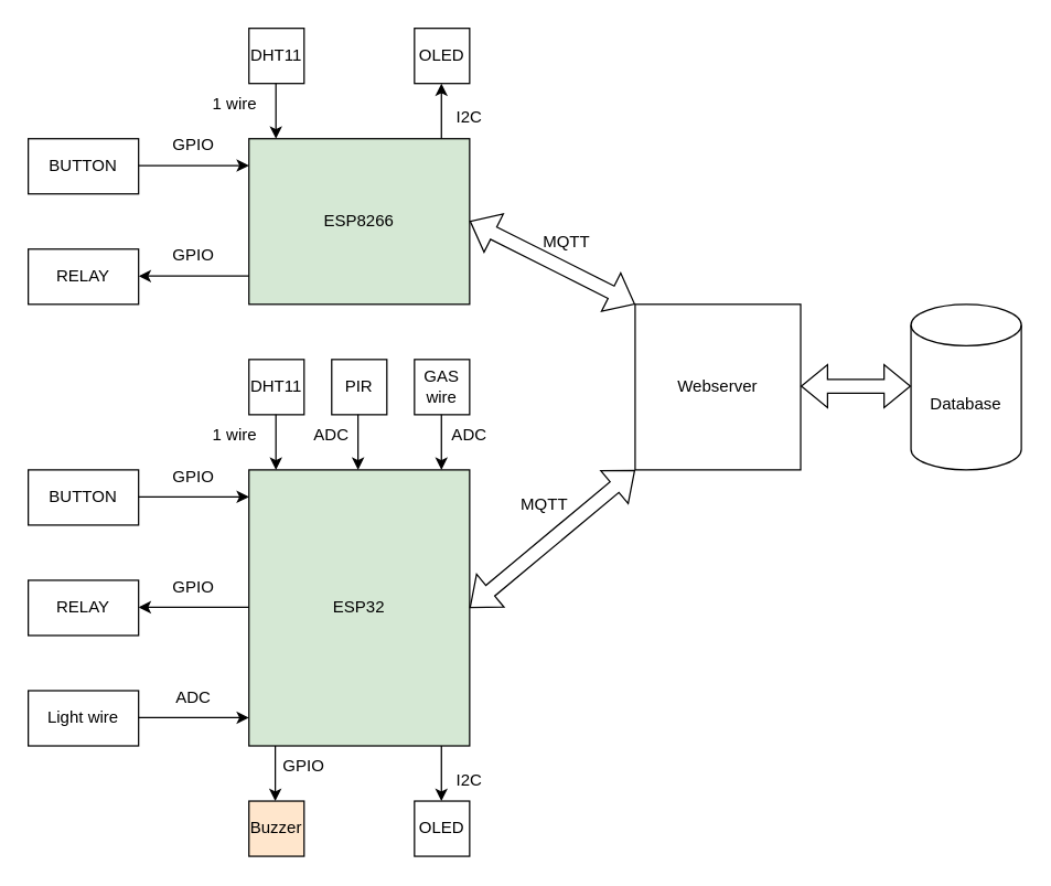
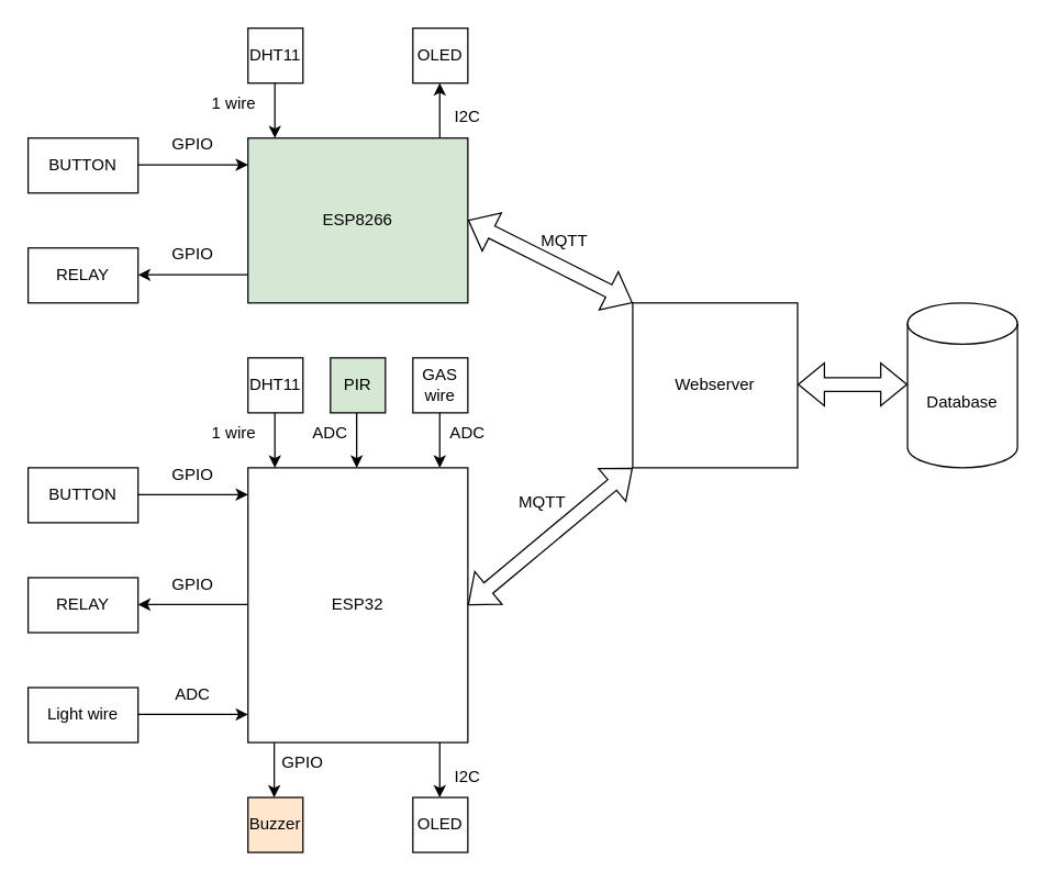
  <mxCell id="0" />
  <mxCell id="1" parent="0" />
  <mxCell id="2" value="ESP8266" style="rounded=0;whiteSpace=wrap;html=1;fillColor=#d5e8d4;" vertex="1" parent="1"><mxGeometry x="180" y="100" width="160" height="120" as="geometry" /></mxCell>
- <mxCell id="3" value="ESP32" style="rounded=0;whiteSpace=wrap;html=1;fillColor=#d5e8d4;" vertex="1" parent="1"><mxGeometry x="180" y="340" width="160" height="200" as="geometry" /></mxCell>
+ <mxCell id="3" value="ESP32" style="rounded=0;whiteSpace=wrap;html=1;" vertex="1" parent="1"><mxGeometry x="180" y="340" width="160" height="200" as="geometry" /></mxCell>
  <mxCell id="4" value="DHT11" style="rounded=0;whiteSpace=wrap;html=1;" vertex="1" parent="1"><mxGeometry x="180" y="20" width="40" height="40" as="geometry" /></mxCell>
  <mxCell id="5" value="OLED" style="rounded=0;whiteSpace=wrap;html=1;" vertex="1" parent="1"><mxGeometry x="300" y="20" width="40" height="40" as="geometry" /></mxCell>
  <mxCell id="6" value="BUTTON" style="rounded=0;whiteSpace=wrap;html=1;" vertex="1" parent="1"><mxGeometry x="20" y="100" width="80" height="40" as="geometry" /></mxCell>
  <mxCell id="7" value="RELAY" style="rounded=0;whiteSpace=wrap;html=1;" vertex="1" parent="1"><mxGeometry x="20" y="180" width="80" height="40" as="geometry" /></mxCell>
  <mxCell id="8" value="DHT11" style="rounded=0;whiteSpace=wrap;html=1;" vertex="1" parent="1"><mxGeometry x="180" y="260" width="40" height="40" as="geometry" /></mxCell>
  <mxCell id="9" value="OLED" style="rounded=0;whiteSpace=wrap;html=1;" vertex="1" parent="1"><mxGeometry x="300" y="580" width="40" height="40" as="geometry" /></mxCell>
  <mxCell id="10" value="BUTTON" style="rounded=0;whiteSpace=wrap;html=1;" vertex="1" parent="1"><mxGeometry x="20" y="340" width="80" height="40" as="geometry" /></mxCell>
  <mxCell id="11" value="RELAY" style="rounded=0;whiteSpace=wrap;html=1;" vertex="1" parent="1"><mxGeometry x="20" y="420" width="80" height="40" as="geometry" /></mxCell>
  <mxCell id="12" value="Light wire" style="rounded=0;whiteSpace=wrap;html=1;" vertex="1" parent="1"><mxGeometry x="20" y="500" width="80" height="40" as="geometry" /></mxCell>
- <mxCell id="13" value="PIR" style="rounded=0;whiteSpace=wrap;html=1;" vertex="1" parent="1"><mxGeometry x="240" y="260" width="40" height="40" as="geometry" /></mxCell>
+ <mxCell id="13" value="PIR" style="rounded=0;whiteSpace=wrap;html=1;fillColor=#d5e8d4;" vertex="1" parent="1"><mxGeometry x="240" y="260" width="40" height="40" as="geometry" /></mxCell>
  <mxCell id="14" value="Buzzer" style="rounded=0;whiteSpace=wrap;html=1;fillColor=#ffe6cc;" vertex="1" parent="1"><mxGeometry x="180" y="580" width="40" height="40" as="geometry" /></mxCell>
  <mxCell id="15" value="" style="endArrow=classic;html=1;rounded=0;" edge="1" parent="1"><mxGeometry width="50" height="50" relative="1" as="geometry"><mxPoint x="180" y="199.55" as="sourcePoint" /><mxPoint x="100" y="199.55" as="targetPoint" /></mxGeometry></mxCell>
  <mxCell id="16" value="" style="endArrow=classic;html=1;rounded=0;" edge="1" parent="1"><mxGeometry width="50" height="50" relative="1" as="geometry"><mxPoint x="100" y="119.47" as="sourcePoint" /><mxPoint x="180" y="119.47" as="targetPoint" /></mxGeometry></mxCell>
  <mxCell id="17" value="" style="endArrow=classic;html=1;rounded=0;" edge="1" parent="1"><mxGeometry width="50" height="50" relative="1" as="geometry"><mxPoint x="100" y="519.55" as="sourcePoint" /><mxPoint x="180" y="519.55" as="targetPoint" /></mxGeometry></mxCell>
  <mxCell id="18" value="" style="endArrow=classic;html=1;rounded=0;" edge="1" parent="1"><mxGeometry width="50" height="50" relative="1" as="geometry"><mxPoint x="199.55" y="60" as="sourcePoint" /><mxPoint x="199.55" y="100" as="targetPoint" /></mxGeometry></mxCell>
  <mxCell id="19" value="" style="endArrow=classic;html=1;rounded=0;" edge="1" parent="1"><mxGeometry width="50" height="50" relative="1" as="geometry"><mxPoint x="319.55" y="100" as="sourcePoint" /><mxPoint x="319.55" y="60" as="targetPoint" /></mxGeometry></mxCell>
  <mxCell id="20" value="" style="endArrow=classic;html=1;rounded=0;" edge="1" parent="1"><mxGeometry width="50" height="50" relative="1" as="geometry"><mxPoint x="180" y="439.55" as="sourcePoint" /><mxPoint x="100" y="439.55" as="targetPoint" /></mxGeometry></mxCell>
  <mxCell id="21" value="" style="endArrow=classic;html=1;rounded=0;" edge="1" parent="1"><mxGeometry width="50" height="50" relative="1" as="geometry"><mxPoint x="199.55" y="300" as="sourcePoint" /><mxPoint x="199.55" y="340" as="targetPoint" /></mxGeometry></mxCell>
  <mxCell id="22" value="" style="endArrow=classic;html=1;rounded=0;" edge="1" parent="1"><mxGeometry width="50" height="50" relative="1" as="geometry"><mxPoint x="319.55" y="540" as="sourcePoint" /><mxPoint x="319.55" y="580" as="targetPoint" /></mxGeometry></mxCell>
  <mxCell id="23" value="" style="endArrow=classic;html=1;rounded=0;" edge="1" parent="1"><mxGeometry width="50" height="50" relative="1" as="geometry"><mxPoint x="199.09" y="540" as="sourcePoint" /><mxPoint x="199.09" y="580" as="targetPoint" /></mxGeometry></mxCell>
  <mxCell id="24" value="" style="endArrow=classic;html=1;rounded=0;" edge="1" parent="1"><mxGeometry width="50" height="50" relative="1" as="geometry"><mxPoint x="100" y="359.55" as="sourcePoint" /><mxPoint x="180" y="359.55" as="targetPoint" /></mxGeometry></mxCell>
  <mxCell id="25" value="I2C" style="text;html=1;align=center;verticalAlign=middle;whiteSpace=wrap;rounded=0;" vertex="1" parent="1"><mxGeometry x="310" y="70" width="60" height="30" as="geometry" /></mxCell>
  <mxCell id="26" value="I2C" style="text;html=1;align=center;verticalAlign=middle;whiteSpace=wrap;rounded=0;" vertex="1" parent="1"><mxGeometry x="310" y="550" width="60" height="30" as="geometry" /></mxCell>
  <mxCell id="27" value="1 wire" style="text;html=1;align=center;verticalAlign=middle;whiteSpace=wrap;rounded=0;" vertex="1" parent="1"><mxGeometry x="140" y="60" width="60" height="30" as="geometry" /></mxCell>
  <mxCell id="28" value="1 wire" style="text;html=1;align=center;verticalAlign=middle;whiteSpace=wrap;rounded=0;" vertex="1" parent="1"><mxGeometry x="140" y="300" width="60" height="30" as="geometry" /></mxCell>
  <mxCell id="29" value="ADC" style="text;html=1;align=center;verticalAlign=middle;whiteSpace=wrap;rounded=0;" vertex="1" parent="1"><mxGeometry x="310" y="300" width="60" height="30" as="geometry" /></mxCell>
  <mxCell id="30" value="GAS wire" style="rounded=0;whiteSpace=wrap;html=1;" vertex="1" parent="1"><mxGeometry x="300" y="260" width="40" height="40" as="geometry" /></mxCell>
  <mxCell id="31" value="ADC" style="text;html=1;align=center;verticalAlign=middle;whiteSpace=wrap;rounded=0;" vertex="1" parent="1"><mxGeometry x="210" y="300" width="60" height="30" as="geometry" /></mxCell>
  <mxCell id="32" value="" style="endArrow=classic;html=1;rounded=0;" edge="1" parent="1"><mxGeometry width="50" height="50" relative="1" as="geometry"><mxPoint x="259.09" y="300" as="sourcePoint" /><mxPoint x="259.09" y="340" as="targetPoint" /></mxGeometry></mxCell>
  <mxCell id="33" value="" style="endArrow=classic;html=1;rounded=0;" edge="1" parent="1"><mxGeometry width="50" height="50" relative="1" as="geometry"><mxPoint x="319.55" y="300" as="sourcePoint" /><mxPoint x="319.55" y="340" as="targetPoint" /></mxGeometry></mxCell>
  <mxCell id="34" value="GPIO" style="text;html=1;align=center;verticalAlign=middle;whiteSpace=wrap;rounded=0;" vertex="1" parent="1"><mxGeometry x="190" y="540" width="60" height="30" as="geometry" /></mxCell>
  <mxCell id="35" value="ADC" style="text;html=1;align=center;verticalAlign=middle;whiteSpace=wrap;rounded=0;" vertex="1" parent="1"><mxGeometry x="110" y="490" width="60" height="30" as="geometry" /></mxCell>
  <mxCell id="36" value="GPIO" style="text;html=1;align=center;verticalAlign=middle;whiteSpace=wrap;rounded=0;" vertex="1" parent="1"><mxGeometry x="110" y="410" width="60" height="30" as="geometry" /></mxCell>
  <mxCell id="37" value="GPIO" style="text;html=1;align=center;verticalAlign=middle;whiteSpace=wrap;rounded=0;" vertex="1" parent="1"><mxGeometry x="110" y="170" width="60" height="30" as="geometry" /></mxCell>
  <mxCell id="38" value="GPIO" style="text;html=1;align=center;verticalAlign=middle;whiteSpace=wrap;rounded=0;" vertex="1" parent="1"><mxGeometry x="110" y="330" width="60" height="30" as="geometry" /></mxCell>
  <mxCell id="39" value="GPIO" style="text;html=1;align=center;verticalAlign=middle;whiteSpace=wrap;rounded=0;" vertex="1" parent="1"><mxGeometry x="110" y="90" width="60" height="30" as="geometry" /></mxCell>
  <mxCell id="40" value="Webserver" style="rounded=0;whiteSpace=wrap;html=1;" vertex="1" parent="1"><mxGeometry x="460" y="220" width="120" height="120" as="geometry" /></mxCell>
  <mxCell id="41" value="Database" style="shape=cylinder3;whiteSpace=wrap;html=1;boundedLbl=1;backgroundOutline=1;size=15;" vertex="1" parent="1"><mxGeometry x="660" y="220" width="80" height="120" as="geometry" /></mxCell>
  <mxCell id="42" value="MQTT" style="text;html=1;align=center;verticalAlign=middle;resizable=0;points=[];autosize=1;strokeColor=none;fillColor=none;" vertex="1" parent="1"><mxGeometry x="380" y="160" width="60" height="30" as="geometry" /></mxCell>
  <mxCell id="43" value="MQTT" style="text;html=1;align=center;verticalAlign=middle;resizable=0;points=[];autosize=1;strokeColor=none;fillColor=none;" vertex="1" parent="1"><mxGeometry x="364" y="350" width="60" height="30" as="geometry" /></mxCell>
  <mxCell id="44" value="" style="shape=flexArrow;endArrow=classic;startArrow=classic;html=1;rounded=0;" edge="1" parent="1"><mxGeometry width="100" height="100" relative="1" as="geometry"><mxPoint x="580" y="279.33" as="sourcePoint" /><mxPoint x="660" y="279.33" as="targetPoint" /></mxGeometry></mxCell>
  <mxCell id="45" value="" style="shape=flexArrow;endArrow=classic;startArrow=classic;html=1;rounded=0;entryX=0;entryY=0;entryDx=0;entryDy=0;" edge="1" parent="1" target="40"><mxGeometry width="100" height="100" relative="1" as="geometry"><mxPoint x="340" y="159.64" as="sourcePoint" /><mxPoint x="420" y="159.64" as="targetPoint" /></mxGeometry></mxCell>
  <mxCell id="46" value="" style="shape=flexArrow;endArrow=classic;startArrow=classic;html=1;rounded=0;exitX=1;exitY=0.5;exitDx=0;exitDy=0;entryX=0;entryY=1;entryDx=0;entryDy=0;" edge="1" parent="1" source="3" target="40"><mxGeometry width="100" height="100" relative="1" as="geometry"><mxPoint x="410" y="390" as="sourcePoint" /><mxPoint x="490" y="390" as="targetPoint" /></mxGeometry></mxCell>
